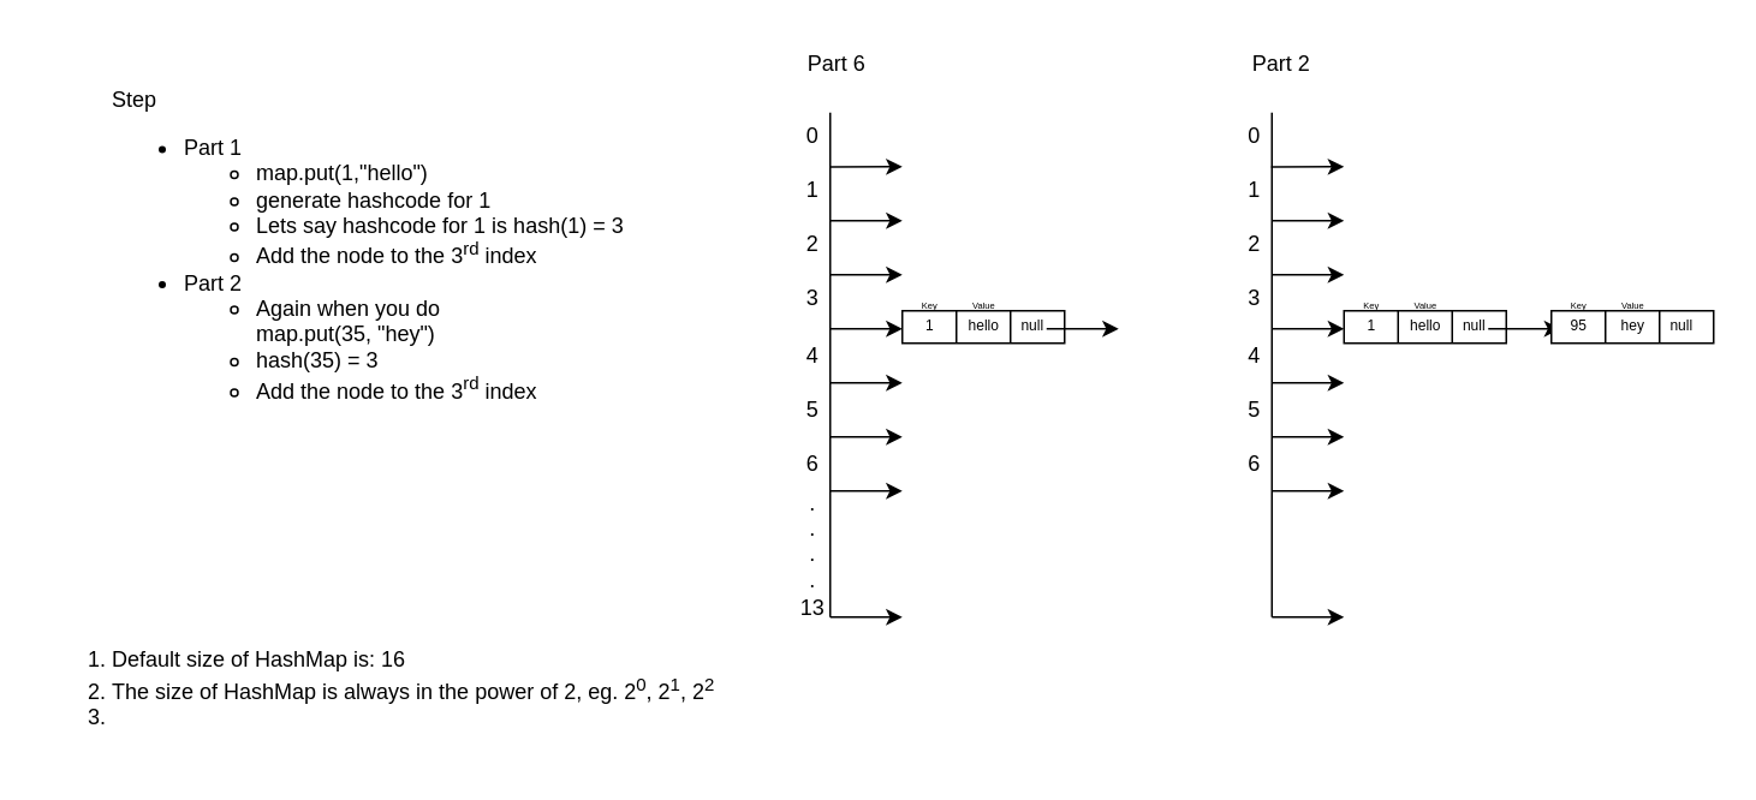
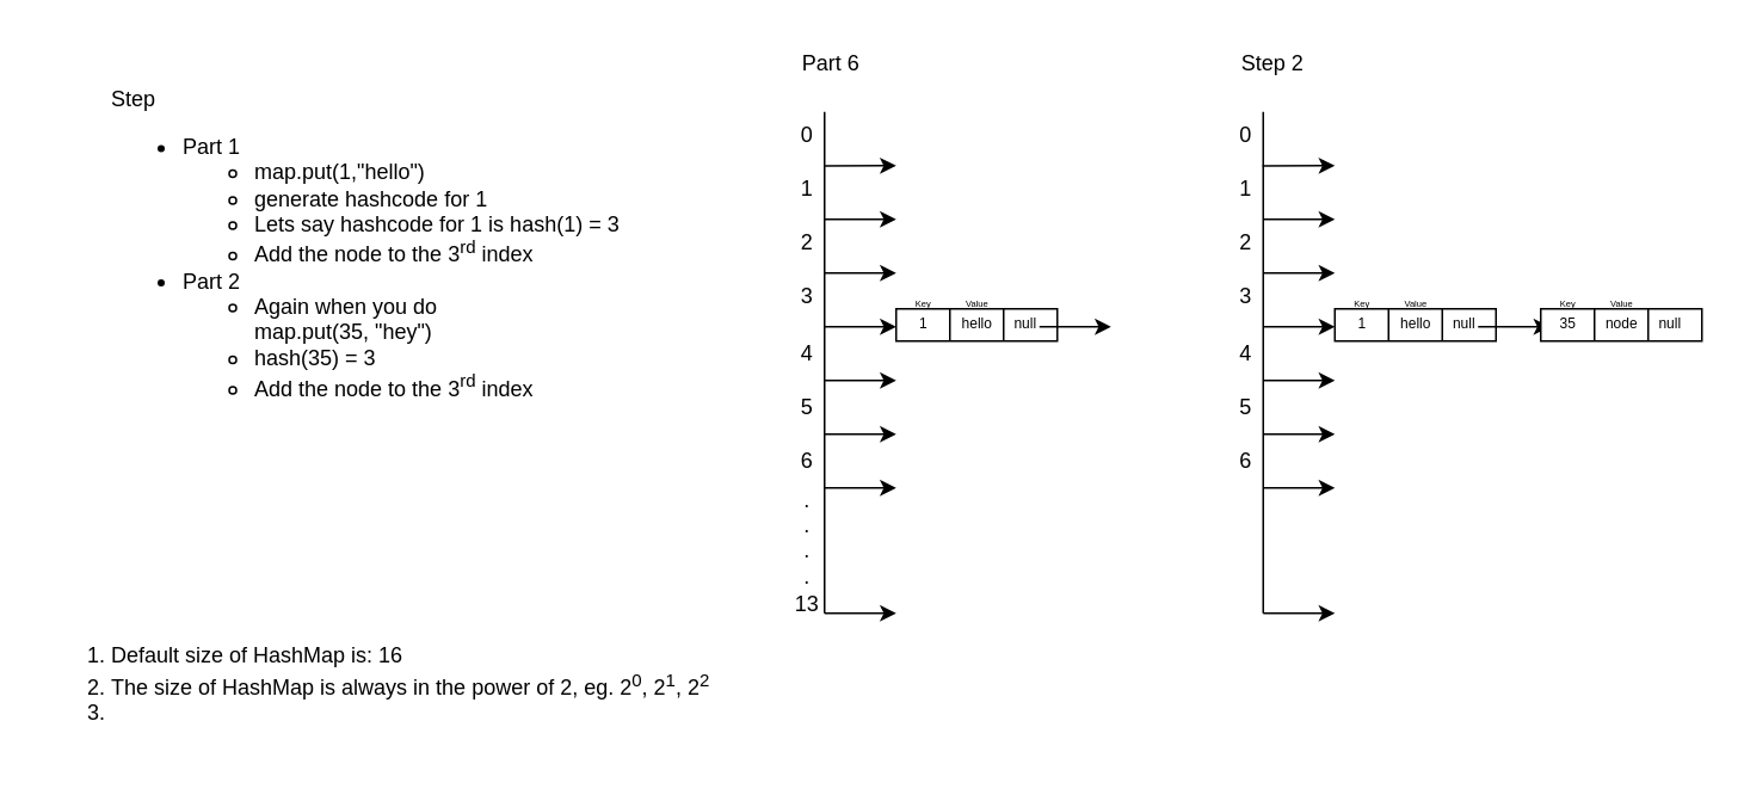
  <mxCell id="0" />
  <mxCell id="1" parent="0" />
  <mxCell id="2" value="&lt;ol&gt;&lt;li&gt;Default size of HashMap is: 16&lt;/li&gt;&lt;li&gt;The size of HashMap is always in the power of 2, eg. 2&lt;sup&gt;0&lt;/sup&gt;&lt;span style=&quot;background-color: transparent; color: light-dark(rgb(0, 0, 0), rgb(255, 255, 255));&quot;&gt;,&amp;nbsp;&lt;/span&gt;&lt;span style=&quot;background-color: transparent; color: light-dark(rgb(0, 0, 0), rgb(255, 255, 255));&quot;&gt;2&lt;/span&gt;&lt;sup style=&quot;background-color: transparent; color: light-dark(rgb(0, 0, 0), rgb(255, 255, 255));&quot;&gt;1&lt;/sup&gt;&lt;span style=&quot;background-color: transparent; color: light-dark(rgb(0, 0, 0), rgb(255, 255, 255));&quot;&gt;,&amp;nbsp;&lt;/span&gt;&lt;span style=&quot;background-color: transparent; color: light-dark(rgb(0, 0, 0), rgb(255, 255, 255));&quot;&gt;2&lt;/span&gt;&lt;sup style=&quot;background-color: transparent; color: light-dark(rgb(0, 0, 0), rgb(255, 255, 255));&quot;&gt;2&lt;/sup&gt;&lt;/li&gt;&lt;li&gt;&lt;br&gt;&lt;/li&gt;&lt;/ol&gt;" style="text;html=1;align=left;verticalAlign=middle;resizable=0;points=[];autosize=1;strokeColor=none;fillColor=none;" vertex="1" parent="1"><mxGeometry x="20" y="342" width="400" height="80" as="geometry" /></mxCell>
  <mxCell id="3" value="" style="endArrow=none;html=1;rounded=0;" edge="1" parent="1"><mxGeometry width="50" height="50" relative="1" as="geometry"><mxPoint x="460" y="342" as="sourcePoint" /><mxPoint x="460" y="62" as="targetPoint" /></mxGeometry></mxCell>
  <mxCell id="4" value="" style="endArrow=classic;html=1;rounded=0;exitX=0.986;exitY=0.154;exitDx=0;exitDy=0;exitPerimeter=0;" edge="1" parent="1"><mxGeometry width="50" height="50" relative="1" as="geometry"><mxPoint x="459.58" y="92.18" as="sourcePoint" /><mxPoint x="500" y="92" as="targetPoint" /></mxGeometry></mxCell>
  <mxCell id="5" value="" style="endArrow=classic;html=1;rounded=0;exitX=0.986;exitY=0.154;exitDx=0;exitDy=0;exitPerimeter=0;" edge="1" parent="1"><mxGeometry width="50" height="50" relative="1" as="geometry"><mxPoint x="460" y="122" as="sourcePoint" /><mxPoint x="500" y="122" as="targetPoint" /></mxGeometry></mxCell>
  <mxCell id="6" value="" style="endArrow=classic;html=1;rounded=0;exitX=0.986;exitY=0.154;exitDx=0;exitDy=0;exitPerimeter=0;" edge="1" parent="1"><mxGeometry width="50" height="50" relative="1" as="geometry"><mxPoint x="460" y="152" as="sourcePoint" /><mxPoint x="500" y="152" as="targetPoint" /></mxGeometry></mxCell>
  <mxCell id="7" value="" style="endArrow=classic;html=1;rounded=0;exitX=0.986;exitY=0.154;exitDx=0;exitDy=0;exitPerimeter=0;" edge="1" parent="1"><mxGeometry width="50" height="50" relative="1" as="geometry"><mxPoint x="460" y="182" as="sourcePoint" /><mxPoint x="500" y="182" as="targetPoint" /><Array as="points"><mxPoint x="480" y="182" /></Array></mxGeometry></mxCell>
  <mxCell id="8" value="" style="endArrow=classic;html=1;rounded=0;" edge="1" parent="1"><mxGeometry width="50" height="50" relative="1" as="geometry"><mxPoint x="460" y="212" as="sourcePoint" /><mxPoint x="500" y="212" as="targetPoint" /></mxGeometry></mxCell>
  <mxCell id="9" value="" style="endArrow=classic;html=1;rounded=0;" edge="1" parent="1"><mxGeometry width="50" height="50" relative="1" as="geometry"><mxPoint x="460" y="242" as="sourcePoint" /><mxPoint x="500" y="242" as="targetPoint" /></mxGeometry></mxCell>
  <mxCell id="10" value="" style="endArrow=classic;html=1;rounded=0;" edge="1" parent="1"><mxGeometry width="50" height="50" relative="1" as="geometry"><mxPoint x="460" y="272" as="sourcePoint" /><mxPoint x="500" y="272" as="targetPoint" /></mxGeometry></mxCell>
  <mxCell id="11" value="0" style="text;html=1;align=center;verticalAlign=middle;resizable=0;points=[];autosize=1;strokeColor=none;fillColor=none;" vertex="1" parent="1"><mxGeometry x="435" y="60" width="30" height="30" as="geometry" /></mxCell>
  <mxCell id="12" value="1" style="text;html=1;align=center;verticalAlign=middle;resizable=0;points=[];autosize=1;strokeColor=none;fillColor=none;" vertex="1" parent="1"><mxGeometry x="435" y="90" width="30" height="30" as="geometry" /></mxCell>
  <mxCell id="13" value="2" style="text;html=1;align=center;verticalAlign=middle;resizable=0;points=[];autosize=1;strokeColor=none;fillColor=none;" vertex="1" parent="1"><mxGeometry x="435" y="120" width="30" height="30" as="geometry" /></mxCell>
  <mxCell id="14" value="3" style="text;html=1;align=center;verticalAlign=middle;resizable=0;points=[];autosize=1;strokeColor=none;fillColor=none;" vertex="1" parent="1"><mxGeometry x="435" y="150" width="30" height="30" as="geometry" /></mxCell>
  <mxCell id="15" value="4" style="text;html=1;align=center;verticalAlign=middle;resizable=0;points=[];autosize=1;strokeColor=none;fillColor=none;" vertex="1" parent="1"><mxGeometry x="435" y="182" width="30" height="30" as="geometry" /></mxCell>
  <mxCell id="16" value="5" style="text;html=1;align=center;verticalAlign=middle;resizable=0;points=[];autosize=1;strokeColor=none;fillColor=none;" vertex="1" parent="1"><mxGeometry x="435" y="212" width="30" height="30" as="geometry" /></mxCell>
  <mxCell id="17" value="6" style="text;html=1;align=center;verticalAlign=middle;resizable=0;points=[];autosize=1;strokeColor=none;fillColor=none;" vertex="1" parent="1"><mxGeometry x="435" y="242" width="30" height="30" as="geometry" /></mxCell>
  <mxCell id="18" value=".&lt;div&gt;.&lt;/div&gt;&lt;div&gt;.&lt;/div&gt;&lt;div&gt;.&lt;/div&gt;&lt;div&gt;&lt;br&gt;&lt;/div&gt;" style="text;html=1;align=center;verticalAlign=middle;resizable=0;points=[];autosize=1;strokeColor=none;fillColor=none;" vertex="1" parent="1"><mxGeometry x="435" y="262" width="30" height="90" as="geometry" /></mxCell>
  <mxCell id="19" value="13" style="text;html=1;align=center;verticalAlign=middle;resizable=0;points=[];autosize=1;strokeColor=none;fillColor=none;" vertex="1" parent="1"><mxGeometry x="430" y="322" width="40" height="30" as="geometry" /></mxCell>
  <mxCell id="20" value="" style="endArrow=classic;html=1;rounded=0;exitX=0.75;exitY=0.667;exitDx=0;exitDy=0;exitPerimeter=0;" edge="1" parent="1" source="19"><mxGeometry width="50" height="50" relative="1" as="geometry"><mxPoint x="510" y="342" as="sourcePoint" /><mxPoint x="500" y="342" as="targetPoint" /></mxGeometry></mxCell>
  <mxCell id="21" value="&lt;div&gt;Step&lt;/div&gt;&lt;ul&gt;&lt;li&gt;&lt;span style=&quot;background-color: transparent; color: light-dark(rgb(0, 0, 0), rgb(255, 255, 255));&quot;&gt;Part 1&lt;/span&gt;&lt;/li&gt;&lt;ul&gt;&lt;li&gt;&lt;span style=&quot;background-color: transparent; color: light-dark(rgb(0, 0, 0), rgb(255, 255, 255));&quot;&gt;map.put(1,&quot;hello&quot;)&lt;/span&gt;&lt;/li&gt;&lt;li&gt;&lt;span style=&quot;background-color: transparent; color: light-dark(rgb(0, 0, 0), rgb(255, 255, 255));&quot;&gt;generate hashcode for 1&lt;/span&gt;&lt;/li&gt;&lt;li&gt;&lt;span style=&quot;background-color: transparent; color: light-dark(rgb(0, 0, 0), rgb(255, 255, 255));&quot;&gt;Lets say hashcode for 1 is hash(1) = 3&lt;/span&gt;&lt;/li&gt;&lt;li&gt;&lt;span style=&quot;background-color: transparent; color: light-dark(rgb(0, 0, 0), rgb(255, 255, 255));&quot;&gt;Add the node to the 3&lt;/span&gt;&lt;sup style=&quot;background-color: transparent; color: light-dark(rgb(0, 0, 0), rgb(255, 255, 255));&quot;&gt;rd&lt;/sup&gt;&lt;span style=&quot;background-color: transparent; color: light-dark(rgb(0, 0, 0), rgb(255, 255, 255));&quot;&gt; index&lt;/span&gt;&lt;/li&gt;&lt;/ul&gt;&lt;li&gt;Part 2&lt;/li&gt;&lt;ul&gt;&lt;li&gt;Again when you do&amp;nbsp;&lt;br&gt;map.put(35, &quot;hey&quot;)&lt;/li&gt;&lt;li&gt;hash(35) = 3&lt;/li&gt;&lt;li&gt;Add the node to the 3&lt;sup&gt;rd&lt;/sup&gt; index&lt;/li&gt;&lt;/ul&gt;&lt;/ul&gt;" style="text;html=1;align=left;verticalAlign=middle;resizable=0;points=[];autosize=1;strokeColor=none;fillColor=none;" vertex="1" parent="1"><mxGeometry x="60" y="42" width="310" height="200" as="geometry" /></mxCell>
  <mxCell id="22" value="" style="shape=process;whiteSpace=wrap;html=1;backgroundOutline=1;size=0.333;" vertex="1" parent="1"><mxGeometry x="500" y="172" width="90" height="18" as="geometry" /></mxCell>
  <mxCell id="23" value="&lt;font style=&quot;font-size: 5px;&quot;&gt;Key&lt;/font&gt;" style="text;html=1;align=center;verticalAlign=middle;resizable=0;points=[];autosize=1;strokeColor=none;fillColor=none;" vertex="1" parent="1"><mxGeometry x="500" y="152" width="30" height="30" as="geometry" /></mxCell>
  <mxCell id="24" value="&lt;font style=&quot;font-size: 5px;&quot;&gt;Value&lt;/font&gt;" style="text;html=1;align=center;verticalAlign=middle;resizable=0;points=[];autosize=1;strokeColor=none;fillColor=none;" vertex="1" parent="1"><mxGeometry x="525" y="152" width="40" height="30" as="geometry" /></mxCell>
  <mxCell id="25" value="&lt;font style=&quot;font-size: 8px;&quot;&gt;1&lt;/font&gt;" style="text;html=1;align=center;verticalAlign=middle;resizable=0;points=[];autosize=1;strokeColor=none;fillColor=none;strokeWidth=0;" vertex="1" parent="1"><mxGeometry x="500" y="164" width="30" height="30" as="geometry" /></mxCell>
  <mxCell id="26" value="&lt;span style=&quot;font-size: 8px;&quot;&gt;hello&lt;/span&gt;" style="text;html=1;align=center;verticalAlign=middle;resizable=0;points=[];autosize=1;strokeColor=none;fillColor=none;strokeWidth=0;" vertex="1" parent="1"><mxGeometry x="525" y="164" width="40" height="30" as="geometry" /></mxCell>
  <mxCell id="27" value="" style="endArrow=classic;html=1;rounded=0;" edge="1" parent="1"><mxGeometry width="50" height="50" relative="1" as="geometry"><mxPoint x="580" y="182" as="sourcePoint" /><mxPoint x="620" y="182" as="targetPoint" /></mxGeometry></mxCell>
  <mxCell id="28" value="&lt;font style=&quot;font-size: 8px;&quot;&gt;null&lt;/font&gt;" style="text;html=1;align=center;verticalAlign=middle;resizable=0;points=[];autosize=1;strokeColor=none;fillColor=none;strokeWidth=0;" vertex="1" parent="1"><mxGeometry x="552" y="164" width="40" height="30" as="geometry" /></mxCell>
  <mxCell id="29" value="" style="endArrow=none;html=1;rounded=0;" edge="1" parent="1"><mxGeometry width="50" height="50" relative="1" as="geometry"><mxPoint x="705" y="342" as="sourcePoint" /><mxPoint x="705" y="62" as="targetPoint" /></mxGeometry></mxCell>
  <mxCell id="30" value="" style="endArrow=classic;html=1;rounded=0;exitX=0.986;exitY=0.154;exitDx=0;exitDy=0;exitPerimeter=0;" edge="1" parent="1"><mxGeometry width="50" height="50" relative="1" as="geometry"><mxPoint x="704.58" y="92.18" as="sourcePoint" /><mxPoint x="745" y="92" as="targetPoint" /></mxGeometry></mxCell>
  <mxCell id="31" value="" style="endArrow=classic;html=1;rounded=0;exitX=0.986;exitY=0.154;exitDx=0;exitDy=0;exitPerimeter=0;" edge="1" parent="1"><mxGeometry width="50" height="50" relative="1" as="geometry"><mxPoint x="705" y="122" as="sourcePoint" /><mxPoint x="745" y="122" as="targetPoint" /></mxGeometry></mxCell>
  <mxCell id="32" value="" style="endArrow=classic;html=1;rounded=0;exitX=0.986;exitY=0.154;exitDx=0;exitDy=0;exitPerimeter=0;" edge="1" parent="1"><mxGeometry width="50" height="50" relative="1" as="geometry"><mxPoint x="705" y="152" as="sourcePoint" /><mxPoint x="745" y="152" as="targetPoint" /></mxGeometry></mxCell>
  <mxCell id="33" value="" style="endArrow=classic;html=1;rounded=0;exitX=0.986;exitY=0.154;exitDx=0;exitDy=0;exitPerimeter=0;" edge="1" parent="1"><mxGeometry width="50" height="50" relative="1" as="geometry"><mxPoint x="705" y="182" as="sourcePoint" /><mxPoint x="745" y="182" as="targetPoint" /><Array as="points"><mxPoint x="725" y="182" /></Array></mxGeometry></mxCell>
  <mxCell id="34" value="" style="endArrow=classic;html=1;rounded=0;" edge="1" parent="1"><mxGeometry width="50" height="50" relative="1" as="geometry"><mxPoint x="705" y="212" as="sourcePoint" /><mxPoint x="745" y="212" as="targetPoint" /></mxGeometry></mxCell>
  <mxCell id="35" value="" style="endArrow=classic;html=1;rounded=0;" edge="1" parent="1"><mxGeometry width="50" height="50" relative="1" as="geometry"><mxPoint x="705" y="242" as="sourcePoint" /><mxPoint x="745" y="242" as="targetPoint" /></mxGeometry></mxCell>
  <mxCell id="36" value="" style="endArrow=classic;html=1;rounded=0;" edge="1" parent="1"><mxGeometry width="50" height="50" relative="1" as="geometry"><mxPoint x="705" y="272" as="sourcePoint" /><mxPoint x="745" y="272" as="targetPoint" /></mxGeometry></mxCell>
  <mxCell id="37" value="0" style="text;html=1;align=center;verticalAlign=middle;resizable=0;points=[];autosize=1;strokeColor=none;fillColor=none;" vertex="1" parent="1"><mxGeometry x="680" y="60" width="30" height="30" as="geometry" /></mxCell>
  <mxCell id="38" value="1" style="text;html=1;align=center;verticalAlign=middle;resizable=0;points=[];autosize=1;strokeColor=none;fillColor=none;" vertex="1" parent="1"><mxGeometry x="680" y="90" width="30" height="30" as="geometry" /></mxCell>
  <mxCell id="39" value="2" style="text;html=1;align=center;verticalAlign=middle;resizable=0;points=[];autosize=1;strokeColor=none;fillColor=none;" vertex="1" parent="1"><mxGeometry x="680" y="120" width="30" height="30" as="geometry" /></mxCell>
  <mxCell id="40" value="3" style="text;html=1;align=center;verticalAlign=middle;resizable=0;points=[];autosize=1;strokeColor=none;fillColor=none;" vertex="1" parent="1"><mxGeometry x="680" y="150" width="30" height="30" as="geometry" /></mxCell>
  <mxCell id="41" value="4" style="text;html=1;align=center;verticalAlign=middle;resizable=0;points=[];autosize=1;strokeColor=none;fillColor=none;" vertex="1" parent="1"><mxGeometry x="680" y="182" width="30" height="30" as="geometry" /></mxCell>
  <mxCell id="42" value="5" style="text;html=1;align=center;verticalAlign=middle;resizable=0;points=[];autosize=1;strokeColor=none;fillColor=none;" vertex="1" parent="1"><mxGeometry x="680" y="212" width="30" height="30" as="geometry" /></mxCell>
  <mxCell id="43" value="6" style="text;html=1;align=center;verticalAlign=middle;resizable=0;points=[];autosize=1;strokeColor=none;fillColor=none;" vertex="1" parent="1"><mxGeometry x="680" y="242" width="30" height="30" as="geometry" /></mxCell>
  <mxCell id="44" value="" style="endArrow=classic;html=1;rounded=0;exitX=0.75;exitY=0.667;exitDx=0;exitDy=0;exitPerimeter=0;" edge="1" parent="1"><mxGeometry width="50" height="50" relative="1" as="geometry"><mxPoint x="705" y="342" as="sourcePoint" /><mxPoint x="745" y="342" as="targetPoint" /></mxGeometry></mxCell>
  <mxCell id="45" value="" style="shape=process;whiteSpace=wrap;html=1;backgroundOutline=1;size=0.333;" vertex="1" parent="1"><mxGeometry x="745" y="172" width="90" height="18" as="geometry" /></mxCell>
  <mxCell id="46" value="&lt;font style=&quot;font-size: 5px;&quot;&gt;Key&lt;/font&gt;" style="text;html=1;align=center;verticalAlign=middle;resizable=0;points=[];autosize=1;strokeColor=none;fillColor=none;" vertex="1" parent="1"><mxGeometry x="745" y="152" width="30" height="30" as="geometry" /></mxCell>
  <mxCell id="47" value="&lt;font style=&quot;font-size: 5px;&quot;&gt;Value&lt;/font&gt;" style="text;html=1;align=center;verticalAlign=middle;resizable=0;points=[];autosize=1;strokeColor=none;fillColor=none;" vertex="1" parent="1"><mxGeometry x="770" y="152" width="40" height="30" as="geometry" /></mxCell>
  <mxCell id="48" value="&lt;font style=&quot;font-size: 8px;&quot;&gt;1&lt;/font&gt;" style="text;html=1;align=center;verticalAlign=middle;resizable=0;points=[];autosize=1;strokeColor=none;fillColor=none;strokeWidth=0;" vertex="1" parent="1"><mxGeometry x="745" y="164" width="30" height="30" as="geometry" /></mxCell>
  <mxCell id="49" value="&lt;span style=&quot;font-size: 8px;&quot;&gt;hello&lt;/span&gt;" style="text;html=1;align=center;verticalAlign=middle;resizable=0;points=[];autosize=1;strokeColor=none;fillColor=none;strokeWidth=0;" vertex="1" parent="1"><mxGeometry x="770" y="164" width="40" height="30" as="geometry" /></mxCell>
  <mxCell id="50" value="" style="endArrow=classic;html=1;rounded=0;" edge="1" parent="1"><mxGeometry width="50" height="50" relative="1" as="geometry"><mxPoint x="825" y="182" as="sourcePoint" /><mxPoint x="865" y="182" as="targetPoint" /></mxGeometry></mxCell>
  <mxCell id="51" value="&lt;font style=&quot;font-size: 8px;&quot;&gt;null&lt;/font&gt;" style="text;html=1;align=center;verticalAlign=middle;resizable=0;points=[];autosize=1;strokeColor=none;fillColor=none;strokeWidth=0;" vertex="1" parent="1"><mxGeometry x="797" y="164" width="40" height="30" as="geometry" /></mxCell>
  <mxCell id="52" value="Part 6&amp;nbsp;" style="text;html=1;align=center;verticalAlign=middle;resizable=0;points=[];autosize=1;strokeColor=none;fillColor=none;" vertex="1" parent="1"><mxGeometry x="435" y="20" width="60" height="30" as="geometry" /></mxCell>
- <mxCell id="53" value="Part 2" style="text;html=1;align=center;verticalAlign=middle;resizable=0;points=[];autosize=1;strokeColor=none;fillColor=none;" vertex="1" parent="1"><mxGeometry x="680" y="20" width="60" height="30" as="geometry" /></mxCell>
+ <mxCell id="53" value="Step 2" style="text;html=1;align=center;verticalAlign=middle;resizable=0;points=[];autosize=1;strokeColor=none;fillColor=none;" vertex="1" parent="1"><mxGeometry x="680" y="20" width="60" height="30" as="geometry" /></mxCell>
  <mxCell id="54" value="" style="shape=process;whiteSpace=wrap;html=1;backgroundOutline=1;size=0.333;" vertex="1" parent="1"><mxGeometry x="860" y="172" width="90" height="18" as="geometry" /></mxCell>
  <mxCell id="55" value="&lt;font style=&quot;font-size: 5px;&quot;&gt;Key&lt;/font&gt;" style="text;html=1;align=center;verticalAlign=middle;resizable=0;points=[];autosize=1;strokeColor=none;fillColor=none;" vertex="1" parent="1"><mxGeometry x="860" y="152" width="30" height="30" as="geometry" /></mxCell>
  <mxCell id="56" value="&lt;font style=&quot;font-size: 5px;&quot;&gt;Value&lt;/font&gt;" style="text;html=1;align=center;verticalAlign=middle;resizable=0;points=[];autosize=1;strokeColor=none;fillColor=none;" vertex="1" parent="1"><mxGeometry x="885" y="152" width="40" height="30" as="geometry" /></mxCell>
- <mxCell id="57" value="&lt;font style=&quot;font-size: 8px;&quot;&gt;95&lt;/font&gt;" style="text;html=1;align=center;verticalAlign=middle;resizable=0;points=[];autosize=1;strokeColor=none;fillColor=none;strokeWidth=0;" vertex="1" parent="1"><mxGeometry x="860" y="164" width="30" height="30" as="geometry" /></mxCell>
- <mxCell id="58" value="&lt;span style=&quot;font-size: 8px;&quot;&gt;hey&lt;/span&gt;" style="text;html=1;align=center;verticalAlign=middle;resizable=0;points=[];autosize=1;strokeColor=none;fillColor=none;strokeWidth=0;" vertex="1" parent="1"><mxGeometry x="885" y="164" width="40" height="30" as="geometry" /></mxCell>
+ <mxCell id="57" value="&lt;font style=&quot;font-size: 8px;&quot;&gt;35&lt;/font&gt;" style="text;html=1;align=center;verticalAlign=middle;resizable=0;points=[];autosize=1;strokeColor=none;fillColor=none;strokeWidth=0;" vertex="1" parent="1"><mxGeometry x="860" y="164" width="30" height="30" as="geometry" /></mxCell>
+ <mxCell id="58" value="&lt;span style=&quot;font-size: 8px;&quot;&gt;node&lt;/span&gt;" style="text;html=1;align=center;verticalAlign=middle;resizable=0;points=[];autosize=1;strokeColor=none;fillColor=none;strokeWidth=0;" vertex="1" parent="1"><mxGeometry x="885" y="164" width="40" height="30" as="geometry" /></mxCell>
  <mxCell id="59" value="&lt;font style=&quot;font-size: 8px;&quot;&gt;null&lt;/font&gt;" style="text;html=1;align=center;verticalAlign=middle;resizable=0;points=[];autosize=1;strokeColor=none;fillColor=none;strokeWidth=0;" vertex="1" parent="1"><mxGeometry x="912" y="164" width="40" height="30" as="geometry" /></mxCell>
